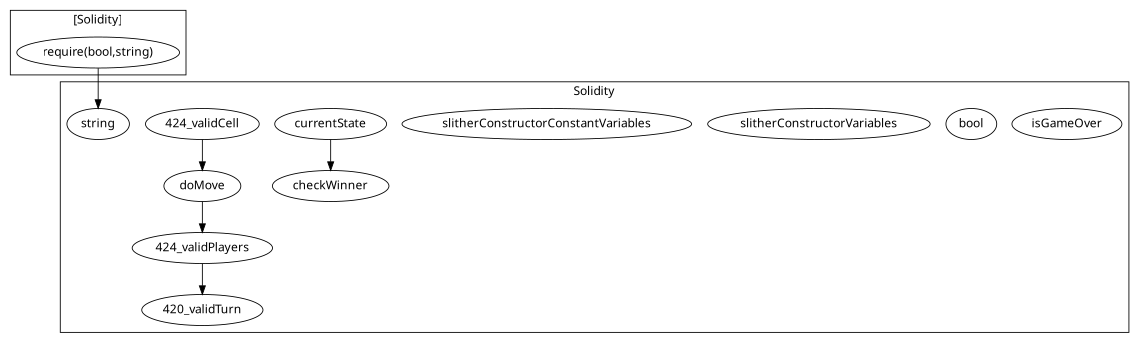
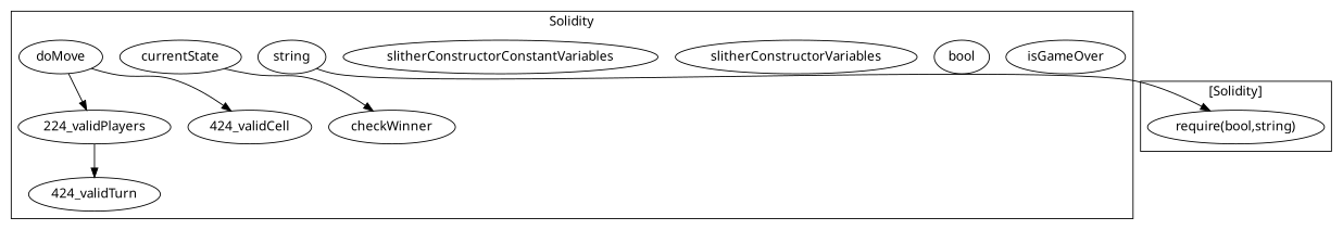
  strict digraph {
    fontname="Noto Sans"
    node [fontname="Noto Sans"]
    edge [fontname="Noto Sans"]
    n1 [label=isGameOver]
    n2 [label=bool]
    n3 [label=slitherConstructorVariables]
    n4 [label=slitherConstructorConstantVariables]
    n5 [label=currentState]
    n6 [label=checkWinner]
    n7 [label=doMove]
-   "424_validTurn" [label="420_validTurn"]
+   "424_validTurn"
    "424_validCell"
-   "424_validPlayers"
+   "424_validPlayers" [label="224_validPlayers"]
    n11 [label=string]
    "require(bool,string)"
    subgraph cluster_1 {
      label=Solidity
      n1
      n2
      n3
      n4
      n5
      n6
      n7
      "424_validTurn"
      "424_validCell"
      "424_validPlayers"
      n11
    }
    subgraph cluster_2 {
      label="[Solidity]"
      "require(bool,string)"
    }
    n5 -> n6
-   "424_validCell" -> n7
+   n7 -> "424_validCell"
    n7 -> "424_validPlayers"
    "424_validPlayers" -> "424_validTurn"
-   "require(bool,string)" -> n11
+   n11 -> "require(bool,string)"
  }
